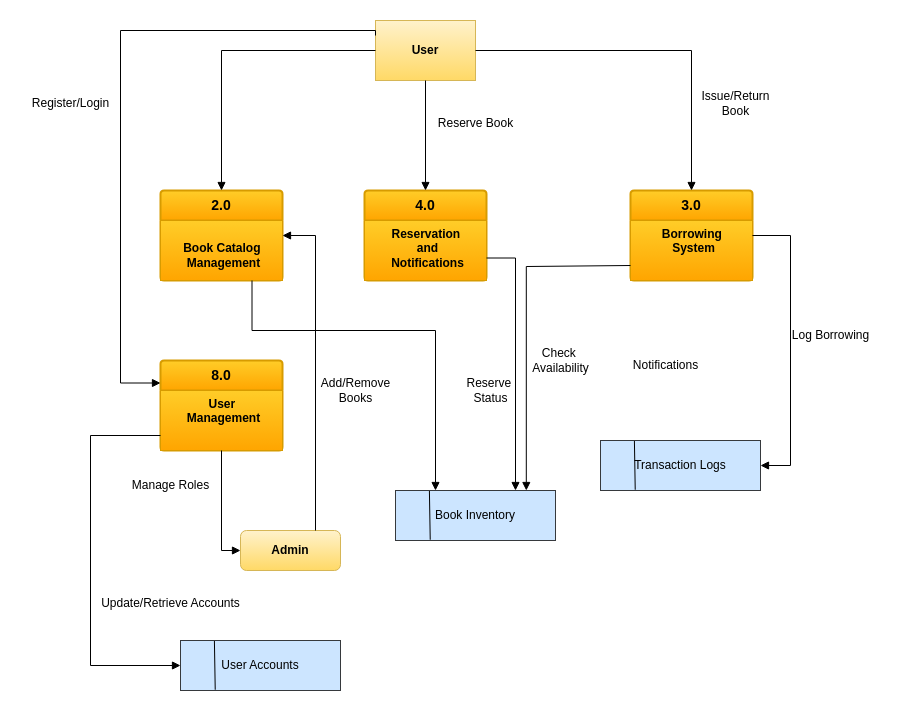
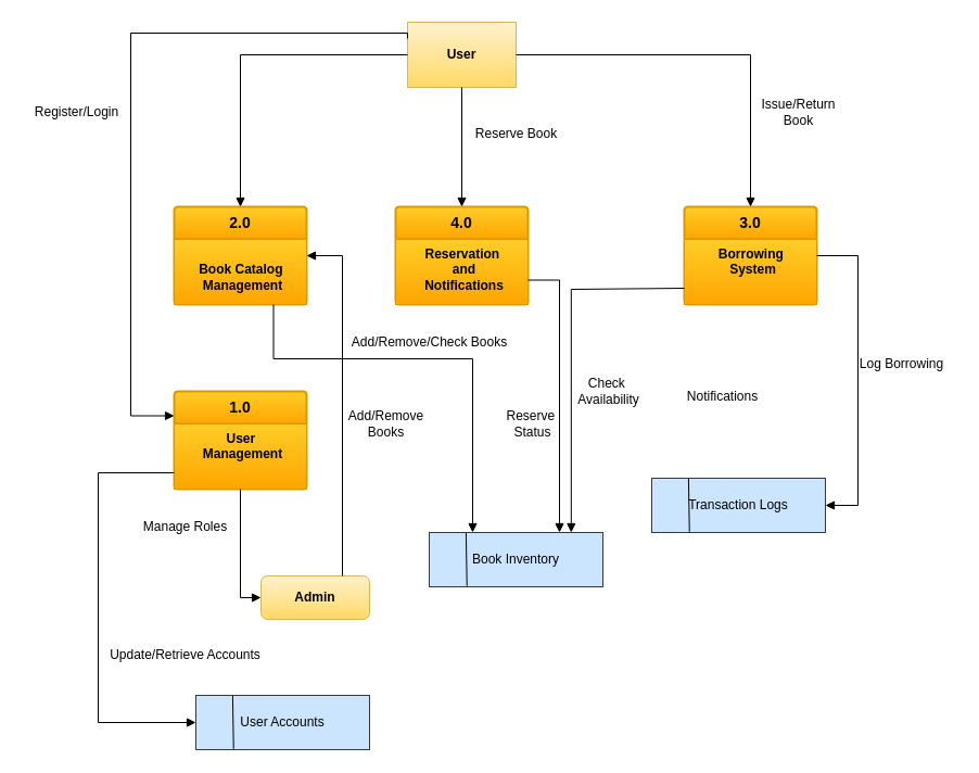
  <mxCell id="0" />
  <mxCell id="1" parent="0" />
  <mxCell id="2" value="&lt;b&gt;User&lt;/b&gt;" style="rounded=0;whiteSpace=wrap;html=1;fillColor=#fff2cc;gradientColor=#ffd966;strokeColor=#d6b656;" parent="1" vertex="1"><mxGeometry x="375" y="20" width="100" height="60" as="geometry" /></mxCell>
  <mxCell id="3" value="&lt;b&gt;2.0&lt;/b&gt;" style="swimlane;childLayout=stackLayout;horizontal=1;startSize=30;horizontalStack=0;rounded=1;fontSize=14;fontStyle=0;strokeWidth=2;resizeParent=0;resizeLast=1;shadow=0;dashed=0;align=center;arcSize=4;whiteSpace=wrap;html=1;fillColor=#ffcd28;gradientColor=#ffa500;strokeColor=#d79b00;" parent="1" vertex="1"><mxGeometry x="160" y="190" width="122" height="90" as="geometry" /></mxCell>
  <mxCell id="4" value="&lt;div&gt;&lt;b&gt;&lt;br&gt;&lt;/b&gt;&lt;/div&gt;&lt;b&gt;Book Catalog&amp;nbsp;&lt;/b&gt;&lt;div&gt;&lt;b&gt;Management&lt;/b&gt;&lt;/div&gt;" style="align=center;strokeColor=#d79b00;fillColor=#ffcd28;spacingLeft=4;fontSize=12;verticalAlign=top;resizable=0;rotatable=0;part=1;html=1;gradientColor=#ffa500;" parent="3" vertex="1"><mxGeometry y="30" width="122" height="60" as="geometry" /></mxCell>
  <mxCell id="5" value="&lt;b&gt;4.0&lt;/b&gt;" style="swimlane;childLayout=stackLayout;horizontal=1;startSize=30;horizontalStack=0;rounded=1;fontSize=14;fontStyle=0;strokeWidth=2;resizeParent=0;resizeLast=1;shadow=0;dashed=0;align=center;arcSize=4;whiteSpace=wrap;html=1;fillColor=#ffcd28;gradientColor=#ffa500;strokeColor=#d79b00;" parent="1" vertex="1"><mxGeometry x="364" y="190" width="122" height="90" as="geometry" /></mxCell>
  <mxCell id="6" value="&lt;div&gt;&lt;b&gt;Reservation&amp;nbsp;&lt;/b&gt;&lt;/div&gt;&lt;div&gt;&lt;b&gt;and&lt;/b&gt;&lt;/div&gt;&lt;div&gt;&lt;b&gt;Notifications&lt;/b&gt;&lt;/div&gt;" style="align=center;strokeColor=#d79b00;fillColor=#ffcd28;spacingLeft=4;fontSize=12;verticalAlign=top;resizable=0;rotatable=0;part=1;html=1;gradientColor=#ffa500;" parent="5" vertex="1"><mxGeometry y="30" width="122" height="60" as="geometry" /></mxCell>
  <mxCell id="7" value="&lt;b&gt;3.0&lt;/b&gt;" style="swimlane;childLayout=stackLayout;horizontal=1;startSize=30;horizontalStack=0;rounded=1;fontSize=14;fontStyle=0;strokeWidth=2;resizeParent=0;resizeLast=1;shadow=0;dashed=0;align=center;arcSize=4;whiteSpace=wrap;html=1;fillColor=#ffcd28;gradientColor=#ffa500;strokeColor=#d79b00;" parent="1" vertex="1"><mxGeometry x="630" y="190" width="122" height="90" as="geometry" /></mxCell>
  <mxCell id="8" value="&lt;div&gt;&lt;b&gt;Borrowing&amp;nbsp;&lt;/b&gt;&lt;/div&gt;&lt;div&gt;&lt;b&gt;System&lt;/b&gt;&lt;/div&gt;" style="align=center;strokeColor=#d79b00;fillColor=#ffcd28;spacingLeft=4;fontSize=12;verticalAlign=top;resizable=0;rotatable=0;part=1;html=1;gradientColor=#ffa500;" parent="7" vertex="1"><mxGeometry y="30" width="122" height="60" as="geometry" /></mxCell>
  <mxCell id="9" value="&lt;b&gt;Admin&lt;/b&gt;" style="whiteSpace=wrap;html=1;fillColor=#fff2cc;gradientColor=#ffd966;strokeColor=#d6b656;rounded=1;" parent="1" vertex="1"><mxGeometry x="240" y="530" width="100" height="40" as="geometry" /></mxCell>
- <mxCell id="10" value="&lt;b&gt;8.0&lt;/b&gt;" style="swimlane;childLayout=stackLayout;horizontal=1;startSize=30;horizontalStack=0;rounded=1;fontSize=14;fontStyle=0;strokeWidth=2;resizeParent=0;resizeLast=1;shadow=0;dashed=0;align=center;arcSize=4;whiteSpace=wrap;html=1;fillColor=#ffcd28;gradientColor=#ffa500;strokeColor=#d79b00;" parent="1" vertex="1"><mxGeometry x="160" y="360" width="122" height="90" as="geometry" /></mxCell>
+ <mxCell id="10" value="&lt;b&gt;1.0&lt;/b&gt;" style="swimlane;childLayout=stackLayout;horizontal=1;startSize=30;horizontalStack=0;rounded=1;fontSize=14;fontStyle=0;strokeWidth=2;resizeParent=0;resizeLast=1;shadow=0;dashed=0;align=center;arcSize=4;whiteSpace=wrap;html=1;fillColor=#ffcd28;gradientColor=#ffa500;strokeColor=#d79b00;" parent="1" vertex="1"><mxGeometry x="160" y="360" width="122" height="90" as="geometry" /></mxCell>
  <mxCell id="11" value="&lt;div&gt;&lt;b&gt;User&amp;nbsp;&lt;/b&gt;&lt;/div&gt;&lt;div&gt;&lt;b&gt;Management&lt;/b&gt;&lt;/div&gt;" style="align=center;strokeColor=#d79b00;fillColor=#ffcd28;spacingLeft=4;fontSize=12;verticalAlign=top;resizable=0;rotatable=0;part=1;html=1;gradientColor=#ffa500;" parent="10" vertex="1"><mxGeometry y="30" width="122" height="60" as="geometry" /></mxCell>
  <mxCell id="12" value="" style="endArrow=none;html=1;rounded=0;entryX=0;entryY=0.5;entryDx=0;entryDy=0;exitX=0.5;exitY=0;exitDx=0;exitDy=0;startArrow=block;startFill=1;edgeStyle=orthogonalEdgeStyle;" parent="1" source="3" target="2" edge="1"><mxGeometry width="50" height="50" relative="1" as="geometry"><mxPoint x="320" y="160" as="sourcePoint" /><mxPoint x="370" y="110" as="targetPoint" /></mxGeometry></mxCell>
  <mxCell id="13" value="" style="endArrow=none;html=1;rounded=0;entryX=0.5;entryY=1;entryDx=0;entryDy=0;exitX=0.5;exitY=0;exitDx=0;exitDy=0;startArrow=block;startFill=1;" parent="1" source="5" target="2" edge="1"><mxGeometry width="50" height="50" relative="1" as="geometry"><mxPoint x="360" y="180" as="sourcePoint" /><mxPoint x="410" y="130" as="targetPoint" /></mxGeometry></mxCell>
  <mxCell id="14" value="" style="endArrow=block;html=1;rounded=0;exitX=1;exitY=0.5;exitDx=0;exitDy=0;entryX=0.5;entryY=0;entryDx=0;entryDy=0;edgeStyle=orthogonalEdgeStyle;endFill=1;" parent="1" source="2" target="7" edge="1"><mxGeometry width="50" height="50" relative="1" as="geometry"><mxPoint x="580" y="130" as="sourcePoint" /><mxPoint x="630" y="80" as="targetPoint" /></mxGeometry></mxCell>
  <mxCell id="15" value="Issue/Return&lt;div&gt;Book&lt;/div&gt;" style="text;html=1;align=center;verticalAlign=middle;resizable=0;points=[];autosize=1;strokeColor=none;fillColor=none;" parent="1" vertex="1"><mxGeometry x="690" y="83" width="90" height="40" as="geometry" /></mxCell>
  <mxCell id="16" value="Reserve Book" style="text;html=1;align=center;verticalAlign=middle;resizable=0;points=[];autosize=1;strokeColor=none;fillColor=none;" parent="1" vertex="1"><mxGeometry x="425" y="108" width="100" height="30" as="geometry" /></mxCell>
  <mxCell id="17" value="" style="group" parent="1" vertex="1" connectable="0"><mxGeometry x="180" y="640" width="160" height="50" as="geometry" /></mxCell>
  <mxCell id="18" value="User Accounts" style="rounded=0;whiteSpace=wrap;html=1;fillColor=#cce5ff;strokeColor=#36393d;" parent="17" vertex="1"><mxGeometry width="160" height="50" as="geometry" /></mxCell>
  <mxCell id="19" value="" style="endArrow=none;html=1;rounded=0;entryX=0.212;entryY=0.01;entryDx=0;entryDy=0;entryPerimeter=0;exitX=0.217;exitY=0.985;exitDx=0;exitDy=0;exitPerimeter=0;" parent="17" source="18" target="18" edge="1"><mxGeometry width="50" height="50" relative="1" as="geometry"><mxPoint y="70" as="sourcePoint" /><mxPoint x="50" y="20" as="targetPoint" /></mxGeometry></mxCell>
  <mxCell id="20" value="Transaction Logs" style="rounded=0;whiteSpace=wrap;html=1;fillColor=#cce5ff;strokeColor=#36393d;" parent="1" vertex="1"><mxGeometry x="600" y="440" width="160" height="50" as="geometry" /></mxCell>
  <mxCell id="21" value="" style="endArrow=none;html=1;rounded=0;entryX=0.212;entryY=0.01;entryDx=0;entryDy=0;entryPerimeter=0;exitX=0.217;exitY=0.985;exitDx=0;exitDy=0;exitPerimeter=0;" parent="1" source="20" target="20" edge="1"><mxGeometry width="50" height="50" relative="1" as="geometry"><mxPoint x="810" y="590" as="sourcePoint" /><mxPoint x="860" y="540" as="targetPoint" /></mxGeometry></mxCell>
  <mxCell id="22" value="Book Inventory" style="rounded=0;whiteSpace=wrap;html=1;fillColor=#cce5ff;strokeColor=#36393d;" parent="1" vertex="1"><mxGeometry x="395" y="490" width="160" height="50" as="geometry" /></mxCell>
  <mxCell id="23" value="" style="endArrow=none;html=1;rounded=0;entryX=0.212;entryY=0.01;entryDx=0;entryDy=0;entryPerimeter=0;exitX=0.217;exitY=0.985;exitDx=0;exitDy=0;exitPerimeter=0;" parent="1" source="22" target="22" edge="1"><mxGeometry width="50" height="50" relative="1" as="geometry"><mxPoint x="800" y="580" as="sourcePoint" /><mxPoint x="850" y="530" as="targetPoint" /></mxGeometry></mxCell>
  <mxCell id="24" value="" style="endArrow=none;html=1;rounded=0;entryX=0;entryY=0.25;entryDx=0;entryDy=0;exitX=0;exitY=0.25;exitDx=0;exitDy=0;edgeStyle=orthogonalEdgeStyle;startArrow=block;startFill=1;" parent="1" source="10" target="2" edge="1"><mxGeometry width="50" height="50" relative="1" as="geometry"><mxPoint x="40" y="130" as="sourcePoint" /><mxPoint x="90" y="80" as="targetPoint" /><Array as="points"><mxPoint x="120" y="383" /><mxPoint x="120" y="30" /></Array></mxGeometry></mxCell>
  <mxCell id="25" value="Register/Login" style="text;html=1;align=center;verticalAlign=middle;resizable=0;points=[];autosize=1;strokeColor=none;fillColor=none;" parent="1" vertex="1"><mxGeometry x="20" y="88" width="100" height="30" as="geometry" /></mxCell>
  <mxCell id="26" value="" style="endArrow=block;html=1;rounded=0;entryX=0;entryY=0.5;entryDx=0;entryDy=0;exitX=0.5;exitY=1;exitDx=0;exitDy=0;edgeStyle=orthogonalEdgeStyle;endFill=1;" parent="1" source="10" target="9" edge="1"><mxGeometry width="50" height="50" relative="1" as="geometry"><mxPoint x="120" y="610" as="sourcePoint" /><mxPoint x="170" y="560" as="targetPoint" /></mxGeometry></mxCell>
  <mxCell id="27" value="Manage Roles" style="text;html=1;align=center;verticalAlign=middle;resizable=0;points=[];autosize=1;strokeColor=none;fillColor=none;" parent="1" vertex="1"><mxGeometry x="120" y="470" width="100" height="30" as="geometry" /></mxCell>
  <mxCell id="28" value="" style="endArrow=block;html=1;rounded=0;exitX=0.75;exitY=0;exitDx=0;exitDy=0;entryX=1;entryY=0.5;entryDx=0;entryDy=0;edgeStyle=orthogonalEdgeStyle;endFill=1;" parent="1" source="9" target="3" edge="1"><mxGeometry width="50" height="50" relative="1" as="geometry"><mxPoint x="340" y="440" as="sourcePoint" /><mxPoint x="390" y="390" as="targetPoint" /></mxGeometry></mxCell>
  <mxCell id="29" value="Add/Remove&lt;div&gt;Books&lt;/div&gt;" style="text;html=1;align=center;verticalAlign=middle;resizable=0;points=[];autosize=1;strokeColor=none;fillColor=none;" parent="1" vertex="1"><mxGeometry x="310" y="370" width="90" height="40" as="geometry" /></mxCell>
  <mxCell id="30" value="" style="endArrow=none;html=1;rounded=0;entryX=1;entryY=0.5;entryDx=0;entryDy=0;exitX=1;exitY=0.5;exitDx=0;exitDy=0;edgeStyle=orthogonalEdgeStyle;startArrow=block;startFill=1;" parent="1" source="20" target="7" edge="1"><mxGeometry width="50" height="50" relative="1" as="geometry"><mxPoint x="670" y="410" as="sourcePoint" /><mxPoint x="720" y="360" as="targetPoint" /><Array as="points"><mxPoint x="790" y="465" /><mxPoint x="790" y="235" /></Array></mxGeometry></mxCell>
  <mxCell id="31" value="Log Borrowing" style="text;html=1;align=center;verticalAlign=middle;resizable=0;points=[];autosize=1;strokeColor=none;fillColor=none;" parent="1" vertex="1"><mxGeometry x="780" y="320" width="100" height="30" as="geometry" /></mxCell>
  <mxCell id="32" value="Notifications" style="text;html=1;align=center;verticalAlign=middle;resizable=0;points=[];autosize=1;strokeColor=none;fillColor=none;" parent="1" vertex="1"><mxGeometry x="620" y="350" width="90" height="30" as="geometry" /></mxCell>
  <mxCell id="33" value="" style="endArrow=none;html=1;rounded=0;entryX=1;entryY=0.75;entryDx=0;entryDy=0;exitX=0.75;exitY=0;exitDx=0;exitDy=0;edgeStyle=orthogonalEdgeStyle;startArrow=block;startFill=1;" parent="1" source="22" target="5" edge="1"><mxGeometry width="50" height="50" relative="1" as="geometry"><mxPoint x="450" y="420" as="sourcePoint" /><mxPoint x="500" y="370" as="targetPoint" /></mxGeometry></mxCell>
  <mxCell id="34" value="Reserve&amp;nbsp;&lt;div&gt;Status&lt;/div&gt;" style="text;html=1;align=center;verticalAlign=middle;resizable=0;points=[];autosize=1;strokeColor=none;fillColor=none;" parent="1" vertex="1"><mxGeometry x="455" y="370" width="70" height="40" as="geometry" /></mxCell>
  <mxCell id="35" value="" style="endArrow=none;html=1;rounded=0;entryX=0.75;entryY=1;entryDx=0;entryDy=0;exitX=0.25;exitY=0;exitDx=0;exitDy=0;edgeStyle=orthogonalEdgeStyle;startArrow=block;startFill=1;" parent="1" source="22" target="3" edge="1"><mxGeometry width="50" height="50" relative="1" as="geometry"><mxPoint x="360" y="390" as="sourcePoint" /><mxPoint x="410" y="340" as="targetPoint" /><Array as="points"><mxPoint x="435" y="330" /><mxPoint x="252" y="330" /></Array></mxGeometry></mxCell>
+ <mxCell id="36" value="Add/Remove/Check Books" style="text;html=1;align=center;verticalAlign=middle;resizable=0;points=[];autosize=1;strokeColor=none;fillColor=none;" parent="1" vertex="1"><mxGeometry x="310" y="300" width="170" height="30" as="geometry" /></mxCell>
  <mxCell id="37" value="" style="endArrow=none;html=1;rounded=0;entryX=0;entryY=0.75;entryDx=0;entryDy=0;exitX=0.88;exitY=-0.016;exitDx=0;exitDy=0;exitPerimeter=0;edgeStyle=orthogonalEdgeStyle;startArrow=block;startFill=1;" parent="1" target="8" edge="1"><mxGeometry width="50" height="50" relative="1" as="geometry"><mxPoint x="525.8" y="490" as="sourcePoint" /><mxPoint x="620" y="265.8" as="targetPoint" /><Array as="points"><mxPoint x="526" y="266" /><mxPoint x="630" y="266" /></Array></mxGeometry></mxCell>
  <mxCell id="38" value="Check&amp;nbsp;&lt;div&gt;Availability&lt;/div&gt;" style="text;html=1;align=center;verticalAlign=middle;resizable=0;points=[];autosize=1;strokeColor=none;fillColor=none;" parent="1" vertex="1"><mxGeometry x="520" y="340" width="80" height="40" as="geometry" /></mxCell>
  <mxCell id="39" value="" style="endArrow=none;html=1;rounded=0;entryX=0;entryY=0.75;entryDx=0;entryDy=0;exitX=0;exitY=0.5;exitDx=0;exitDy=0;edgeStyle=orthogonalEdgeStyle;startArrow=block;startFill=1;" parent="1" source="18" target="11" edge="1"><mxGeometry width="50" height="50" relative="1" as="geometry"><mxPoint x="110" y="590" as="sourcePoint" /><mxPoint x="160" y="540" as="targetPoint" /><Array as="points"><mxPoint x="90" y="665" /><mxPoint x="90" y="435" /></Array></mxGeometry></mxCell>
  <mxCell id="40" value="Update/Retrieve Accounts" style="text;html=1;align=center;verticalAlign=middle;resizable=0;points=[];autosize=1;strokeColor=none;fillColor=none;" parent="1" vertex="1"><mxGeometry x="90" y="588" width="160" height="30" as="geometry" /></mxCell>
